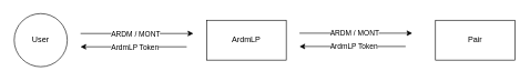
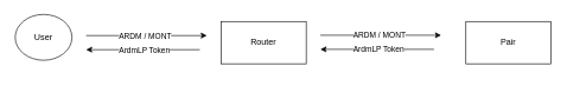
  <mxCell id="0" />
  <mxCell id="1" parent="0" />
  <mxCell id="2" style="edgeStyle=none;html=1;" edge="1" parent="1"><mxGeometry relative="1" as="geometry"><mxPoint x="280" y="70" as="sourcePoint" /><mxPoint x="120" y="70" as="targetPoint" /><Array as="points" /></mxGeometry></mxCell>
  <mxCell id="3" value="ArdmLP Token" style="edgeLabel;html=1;align=center;verticalAlign=middle;resizable=0;points=[];" vertex="1" connectable="0" parent="2"><mxGeometry x="-0.008" relative="1" as="geometry"><mxPoint as="offset" /></mxGeometry></mxCell>
- <mxCell id="4" value="ArdmLP" style="rounded=0;whiteSpace=wrap;html=1;" vertex="1" parent="1"><mxGeometry x="310" y="30" width="120" height="60" as="geometry" /></mxCell>
+ <mxCell id="4" value="Router" style="rounded=0;whiteSpace=wrap;html=1;" vertex="1" parent="1"><mxGeometry x="310" y="30" width="120" height="60" as="geometry" /></mxCell>
  <mxCell id="5" style="edgeStyle=none;html=1;" edge="1" parent="1"><mxGeometry relative="1" as="geometry"><mxPoint x="290" y="50" as="targetPoint" /><mxPoint x="120" y="50" as="sourcePoint" /></mxGeometry></mxCell>
  <mxCell id="6" value="ARDM / MONT" style="edgeLabel;html=1;align=center;verticalAlign=middle;resizable=0;points=[];" vertex="1" connectable="0" parent="5"><mxGeometry x="-0.039" relative="1" as="geometry"><mxPoint as="offset" /></mxGeometry></mxCell>
- <mxCell id="7" value="User" style="ellipse;whiteSpace=wrap;html=1;aspect=fixed;" vertex="1" parent="1"><mxGeometry x="20" y="20" width="80" height="80" as="geometry" /></mxCell>
+ <mxCell id="7" value="User" style="ellipse;whiteSpace=wrap;html=1;aspect=fixed;" vertex="1" parent="1"><mxGeometry x="20" y="20" width="80" height="65" as="geometry" /></mxCell>
  <mxCell id="8" value="Pair" style="rounded=0;whiteSpace=wrap;html=1;" vertex="1" parent="1"><mxGeometry x="655" y="30" width="120" height="60" as="geometry" /></mxCell>
  <mxCell id="9" style="edgeStyle=none;html=1;" edge="1" parent="1"><mxGeometry relative="1" as="geometry"><mxPoint x="610" y="69.5" as="sourcePoint" /><mxPoint x="450" y="69.5" as="targetPoint" /><Array as="points" /></mxGeometry></mxCell>
  <mxCell id="10" value="ArdmLP Token" style="edgeLabel;html=1;align=center;verticalAlign=middle;resizable=0;points=[];" vertex="1" connectable="0" parent="9"><mxGeometry x="-0.008" relative="1" as="geometry"><mxPoint as="offset" /></mxGeometry></mxCell>
  <mxCell id="11" style="edgeStyle=none;html=1;" edge="1" parent="1"><mxGeometry relative="1" as="geometry"><mxPoint x="620" y="49.5" as="targetPoint" /><mxPoint x="450" y="49.5" as="sourcePoint" /></mxGeometry></mxCell>
  <mxCell id="12" value="ARDM / MONT" style="edgeLabel;html=1;align=center;verticalAlign=middle;resizable=0;points=[];" vertex="1" connectable="0" parent="11"><mxGeometry x="-0.039" relative="1" as="geometry"><mxPoint as="offset" /></mxGeometry></mxCell>
